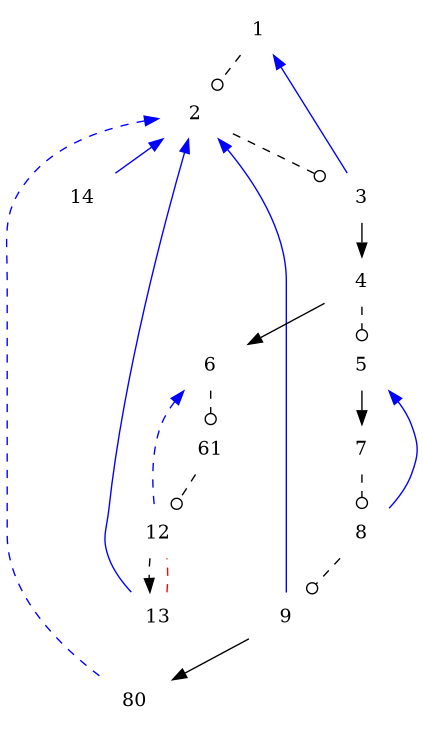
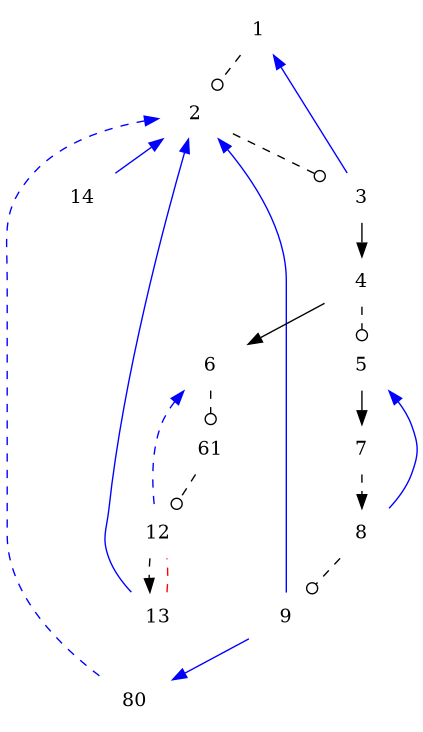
  digraph {
    ranksep=0.35
    node [color=purple shape=plaintext]
    edge [style=dashed]
    1 [color=black texlbl="\underline{1. {\LARGE \color{green} $(p \wedge q) \wedge (\neg (\neg (q \leftrightarrow p)))$}}"]
    2 [color=black texlbl="\underline{2. {\LARGE \color{green} $p \wedge q$}}"]
    3 [color=black texlbl="\underline{3. {\LARGE \color{green} $\neg (\neg (q \leftrightarrow p))$}}"]
    4 [texlbl="\underline{4. {\LARGE \color{green} $q \leftrightarrow p$}}"]
    5 [texlbl="\underline{5. {\LARGE \color{green} $q \wedge p$}}"]
    6 [texlbl="\underline{6. {\LARGE \color{green} $\neg q \wedge \neg p$}}"]
    7 [texlbl="\underline{7. {\LARGE \color{green} $q$}}"]
    n8 [label=61 texlbl="\underline{11. {\LARGE \color{green} $\neg q$}}"]
    8 [color=black texlbl="\underline{8. {\LARGE \color{green} $p$}}"]
    9 [texlbl="\underline{9. {\LARGE \color{green} $p$}}"]
    n11 [label=80 texlbl="\underline{10. {\LARGE \color{green} $q$}}"]
    12 [color=black texlbl="\underline{12. {\LARGE \color{green} $\neg p$}}"]
    13 [texlbl="\underline{13. {\LARGE \color{green} $p$}}"]
    14 [color=black]
    subgraph sub_1 {
      1
      2
      3
      4
      5
      6
      7
      n8
      8
      9
      n11
      12
      13
    }
    subgraph sub_2 {
      1
      2
      3
      5
      6
      8
      9
      n11
      12
      13
      14
    }
    subgraph sub_3 {
      12
      13
    }
    1 -> 2 [arrowhead=odot]
    1 -> 3 [color=blue dir=back style=solid]
    2 -> 3 [arrowhead=odot]
    2 -> 9 [color=blue dir=back style=solid]
    2 -> n11 [color=blue dir=back]
    2 -> 13 [color=blue dir=back style=solid]
    2 -> 14 [color=blue dir=back style=solid]
    3 -> 4 [arrowhead=normal style=solid]
    4 -> 5 [arrowhead=odot]
    4 -> 6 [arrowhead=normal style=solid]
    5 -> 7 [arrowhead=normal style=solid]
    5 -> 8 [color=blue dir=back style=solid]
    6 -> n8 [arrowhead=odot]
    6 -> 12 [color=blue dir=back]
-   7 -> 8 [arrowhead=odot]
+   7 -> 8 [arrowhead=normal]
    n8 -> 12 [arrowhead=odot]
    8 -> 9 [arrowhead=odot]
-   9 -> n11 [arrowhead=normal style=solid]
+   9 -> n11 [arrowhead=normal style=solid color=blue]
    12 -> 13 [arrowhead=normal]
    13 -> 12 [color=red dir=none]
  }
